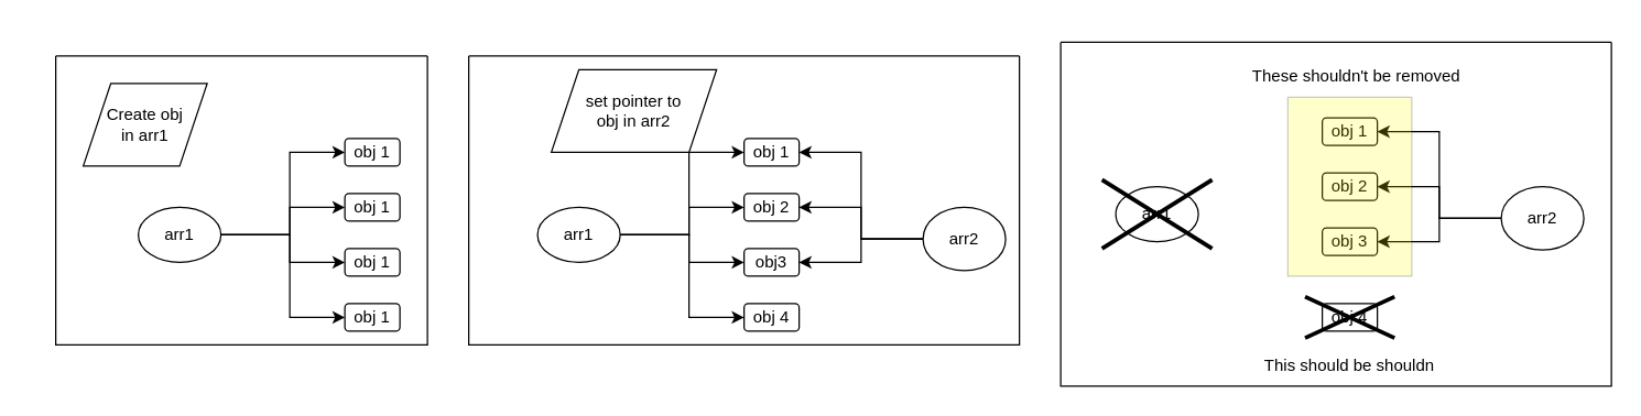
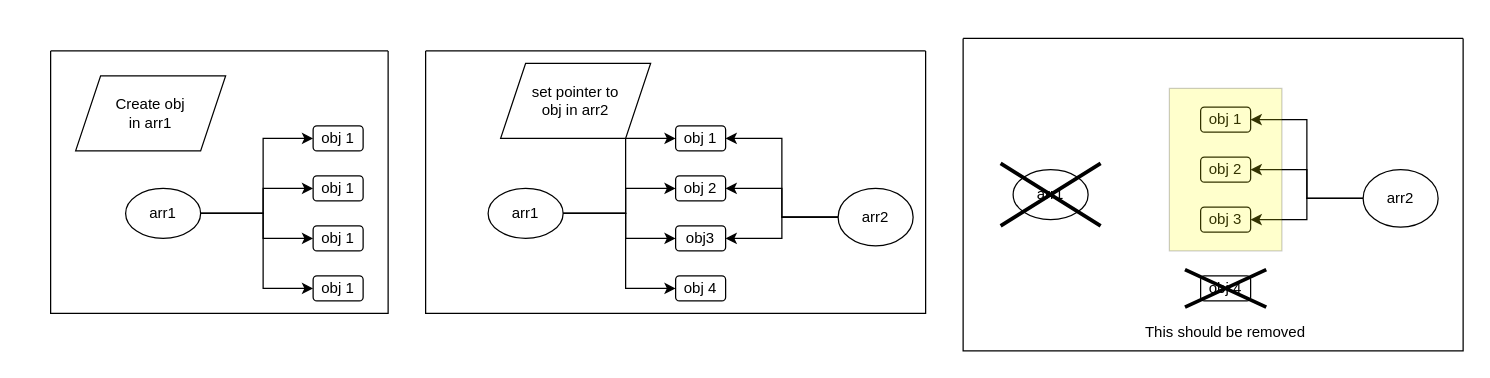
  <mxCell id="0" />
  <mxCell id="1" parent="0" />
  <mxCell id="2" value="" style="group" parent="1" vertex="1" connectable="0"><mxGeometry y="20" width="310" height="250" as="geometry" x="20" /></mxCell>
  <mxCell id="3" value="obj 1" style="rounded=1;whiteSpace=wrap;html=1;" parent="2" vertex="1"><mxGeometry x="230" y="80" width="40" height="20" as="geometry" /></mxCell>
  <mxCell id="4" value="obj 1" style="rounded=1;whiteSpace=wrap;html=1;" parent="2" vertex="1"><mxGeometry x="230" y="120" width="40" height="20" as="geometry" /></mxCell>
  <mxCell id="5" value="obj 1" style="rounded=1;whiteSpace=wrap;html=1;" parent="2" vertex="1"><mxGeometry x="230" y="160" width="40" height="20" as="geometry" /></mxCell>
  <mxCell id="6" value="obj 1" style="rounded=1;whiteSpace=wrap;html=1;" parent="2" vertex="1"><mxGeometry x="230" y="200" width="40" height="20" as="geometry" /></mxCell>
  <mxCell id="7" style="edgeStyle=orthogonalEdgeStyle;rounded=0;orthogonalLoop=1;jettySize=auto;html=1;entryX=0;entryY=0.5;entryDx=0;entryDy=0;" parent="2" source="10" target="4" edge="1"><mxGeometry relative="1" as="geometry"><Array as="points"><mxPoint x="190" y="150" /><mxPoint x="190" y="130" /></Array></mxGeometry></mxCell>
  <mxCell id="8" style="edgeStyle=orthogonalEdgeStyle;rounded=0;orthogonalLoop=1;jettySize=auto;html=1;entryX=0;entryY=0.5;entryDx=0;entryDy=0;" parent="2" source="10" target="5" edge="1"><mxGeometry relative="1" as="geometry"><Array as="points"><mxPoint x="190" y="150" /><mxPoint x="190" y="170" /></Array></mxGeometry></mxCell>
  <mxCell id="9" style="edgeStyle=orthogonalEdgeStyle;rounded=0;orthogonalLoop=1;jettySize=auto;html=1;entryX=0;entryY=0.5;entryDx=0;entryDy=0;" parent="2" source="10" target="6" edge="1"><mxGeometry relative="1" as="geometry"><Array as="points"><mxPoint x="190" y="150" /><mxPoint x="190" y="210" /></Array></mxGeometry></mxCell>
  <mxCell id="10" value="arr1" style="ellipse;whiteSpace=wrap;html=1;" parent="2" vertex="1"><mxGeometry x="80" y="130" width="60" height="40" as="geometry" /></mxCell>
  <mxCell id="11" value="" style="endArrow=classic;html=1;rounded=0;exitX=1;exitY=0.5;exitDx=0;exitDy=0;entryX=0;entryY=0.5;entryDx=0;entryDy=0;edgeStyle=orthogonalEdgeStyle;" parent="2" source="10" target="3" edge="1"><mxGeometry width="50" height="50" relative="1" as="geometry"><mxPoint x="240" y="190" as="sourcePoint" /><mxPoint x="290" y="140" as="targetPoint" /><Array as="points"><mxPoint x="190" y="150" /><mxPoint x="190" y="90" /></Array></mxGeometry></mxCell>
- <mxCell id="12" value="Create obj &lt;br&gt;in arr1" style="shape=parallelogram;perimeter=parallelogramPerimeter;whiteSpace=wrap;html=1;fixedSize=1;" parent="2" vertex="1"><mxGeometry x="40" y="40" width="90" height="60" as="geometry" /></mxCell>
+ <mxCell id="12" value="Create obj &lt;br&gt;in arr1" style="shape=parallelogram;perimeter=parallelogramPerimeter;whiteSpace=wrap;html=1;fixedSize=1;" parent="2" vertex="1"><mxGeometry x="40" y="40" width="120" height="60" as="geometry" /></mxCell>
  <mxCell id="13" value="" style="swimlane;startSize=0;fillColor=#FFFF00;container=0;" parent="2" vertex="1"><mxGeometry x="20" y="20" width="270" height="210" as="geometry"><mxRectangle x="20" y="20" width="50" height="40" as="alternateBounds" /></mxGeometry></mxCell>
  <mxCell id="14" value="" style="group" parent="1" vertex="1" connectable="0"><mxGeometry x="340" y="40" width="400" height="210" as="geometry" /></mxCell>
  <mxCell id="15" value="obj 1" style="rounded=1;whiteSpace=wrap;html=1;container=0;" parent="14" vertex="1"><mxGeometry x="200" y="60" width="40" height="20" as="geometry" /></mxCell>
  <mxCell id="16" value="obj 2" style="rounded=1;whiteSpace=wrap;html=1;container=0;" parent="14" vertex="1"><mxGeometry x="200" y="100" width="40" height="20" as="geometry" /></mxCell>
  <mxCell id="17" value="obj3" style="rounded=1;whiteSpace=wrap;html=1;container=0;" parent="14" vertex="1"><mxGeometry x="200" y="140" width="40" height="20" as="geometry" /></mxCell>
  <mxCell id="18" value="obj 4" style="rounded=1;whiteSpace=wrap;html=1;container=0;" parent="14" vertex="1"><mxGeometry x="200" y="180" width="40" height="20" as="geometry" /></mxCell>
  <mxCell id="19" style="edgeStyle=orthogonalEdgeStyle;rounded=0;orthogonalLoop=1;jettySize=auto;html=1;entryX=1;entryY=0.5;entryDx=0;entryDy=0;" parent="14" source="22" target="15" edge="1"><mxGeometry relative="1" as="geometry" /></mxCell>
  <mxCell id="20" style="edgeStyle=orthogonalEdgeStyle;rounded=0;orthogonalLoop=1;jettySize=auto;html=1;exitX=0;exitY=0.5;exitDx=0;exitDy=0;" parent="14" source="22" target="16" edge="1"><mxGeometry relative="1" as="geometry" /></mxCell>
  <mxCell id="21" style="edgeStyle=orthogonalEdgeStyle;rounded=0;orthogonalLoop=1;jettySize=auto;html=1;entryX=1;entryY=0.5;entryDx=0;entryDy=0;" parent="14" source="22" target="17" edge="1"><mxGeometry relative="1" as="geometry" /></mxCell>
  <mxCell id="22" value="arr2" style="ellipse;whiteSpace=wrap;html=1;container=0;" parent="14" vertex="1"><mxGeometry x="330" y="110" width="60" height="46" as="geometry" /></mxCell>
  <mxCell id="23" style="edgeStyle=orthogonalEdgeStyle;rounded=0;orthogonalLoop=1;jettySize=auto;html=1;entryX=0;entryY=0.5;entryDx=0;entryDy=0;" parent="14" source="26" target="16" edge="1"><mxGeometry relative="1" as="geometry"><Array as="points"><mxPoint x="160" y="130" /><mxPoint x="160" y="110" /></Array></mxGeometry></mxCell>
  <mxCell id="24" style="edgeStyle=orthogonalEdgeStyle;rounded=0;orthogonalLoop=1;jettySize=auto;html=1;entryX=0;entryY=0.5;entryDx=0;entryDy=0;" parent="14" source="26" target="17" edge="1"><mxGeometry relative="1" as="geometry"><Array as="points"><mxPoint x="160" y="130" /><mxPoint x="160" y="150" /></Array></mxGeometry></mxCell>
  <mxCell id="25" style="edgeStyle=orthogonalEdgeStyle;rounded=0;orthogonalLoop=1;jettySize=auto;html=1;entryX=0;entryY=0.5;entryDx=0;entryDy=0;" parent="14" source="26" target="18" edge="1"><mxGeometry relative="1" as="geometry"><Array as="points"><mxPoint x="160" y="130" /><mxPoint x="160" y="190" /></Array></mxGeometry></mxCell>
  <mxCell id="26" value="arr1" style="ellipse;whiteSpace=wrap;html=1;container=0;" parent="14" vertex="1"><mxGeometry x="50" y="110" width="60" height="40" as="geometry" /></mxCell>
  <mxCell id="27" value="" style="endArrow=classic;html=1;rounded=0;exitX=1;exitY=0.5;exitDx=0;exitDy=0;entryX=0;entryY=0.5;entryDx=0;entryDy=0;edgeStyle=orthogonalEdgeStyle;" parent="14" source="26" target="15" edge="1"><mxGeometry width="50" height="50" relative="1" as="geometry"><mxPoint x="210" y="170" as="sourcePoint" /><mxPoint x="260" y="120" as="targetPoint" /><Array as="points"><mxPoint x="160" y="130" /><mxPoint x="160" y="70" /></Array></mxGeometry></mxCell>
  <mxCell id="28" value="set pointer to &lt;br&gt;obj in arr2" style="shape=parallelogram;perimeter=parallelogramPerimeter;whiteSpace=wrap;html=1;fixedSize=1;container=0;" parent="14" vertex="1"><mxGeometry x="60" y="10" width="120" height="60" as="geometry" /></mxCell>
  <mxCell id="29" value="" style="swimlane;startSize=0;fillColor=#FFFF00;container=0;" parent="14" vertex="1"><mxGeometry width="400" height="210" as="geometry"><mxRectangle width="50" height="40" as="alternateBounds" /></mxGeometry></mxCell>
  <mxCell id="30" value="" style="group" parent="1" vertex="1" connectable="0"><mxGeometry x="770" y="30" width="400" height="250" as="geometry" /></mxCell>
  <mxCell id="31" value="obj 1" style="rounded=1;whiteSpace=wrap;html=1;container=0;" parent="30" vertex="1"><mxGeometry x="190" y="55" width="40" height="20" as="geometry" /></mxCell>
  <mxCell id="32" value="obj 2" style="rounded=1;whiteSpace=wrap;html=1;container=0;" parent="30" vertex="1"><mxGeometry x="190" y="95" width="40" height="20" as="geometry" /></mxCell>
  <mxCell id="33" value="obj 3" style="rounded=1;whiteSpace=wrap;html=1;container=0;" parent="30" vertex="1"><mxGeometry x="190" y="135" width="40" height="20" as="geometry" /></mxCell>
  <mxCell id="34" value="obj 4" style="rounded=1;whiteSpace=wrap;html=1;container=0;" parent="30" vertex="1"><mxGeometry x="190" y="190" width="40" height="20" as="geometry" /></mxCell>
  <mxCell id="35" style="edgeStyle=orthogonalEdgeStyle;rounded=0;orthogonalLoop=1;jettySize=auto;html=1;entryX=1;entryY=0.5;entryDx=0;entryDy=0;" parent="30" source="38" target="31" edge="1"><mxGeometry relative="1" as="geometry" /></mxCell>
  <mxCell id="36" style="edgeStyle=orthogonalEdgeStyle;rounded=0;orthogonalLoop=1;jettySize=auto;html=1;exitX=0;exitY=0.5;exitDx=0;exitDy=0;" parent="30" source="38" target="32" edge="1"><mxGeometry relative="1" as="geometry" /></mxCell>
  <mxCell id="37" style="edgeStyle=orthogonalEdgeStyle;rounded=0;orthogonalLoop=1;jettySize=auto;html=1;entryX=1;entryY=0.5;entryDx=0;entryDy=0;" parent="30" source="38" target="33" edge="1"><mxGeometry relative="1" as="geometry" /></mxCell>
  <mxCell id="38" value="arr2" style="ellipse;whiteSpace=wrap;html=1;container=0;" parent="30" vertex="1"><mxGeometry x="320" y="105" width="60" height="46" as="geometry" /></mxCell>
  <mxCell id="39" value="arr1" style="ellipse;whiteSpace=wrap;html=1;container=0;" parent="30" vertex="1"><mxGeometry x="40" y="105" width="60" height="40" as="geometry" /></mxCell>
  <mxCell id="40" value="" style="shape=umlDestroy;whiteSpace=wrap;html=1;strokeWidth=3;container=0;" parent="30" vertex="1"><mxGeometry x="30" y="100" width="80" height="50" as="geometry" /></mxCell>
  <mxCell id="41" value="" style="rounded=0;whiteSpace=wrap;html=1;fillColor=#FFFF00;opacity=20;container=0;" parent="30" vertex="1"><mxGeometry x="165" y="40" width="90" height="130" as="geometry" /></mxCell>
- <mxCell id="42" value="These shouldn't be removed" style="text;html=1;strokeColor=none;fillColor=none;align=center;verticalAlign=middle;whiteSpace=wrap;rounded=0;opacity=20;container=0;" parent="30" vertex="1"><mxGeometry x="130" y="10" width="170" height="30" as="geometry" /></mxCell>
  <mxCell id="43" value="" style="shape=umlDestroy;whiteSpace=wrap;html=1;strokeWidth=3;fillColor=#FFFF00;container=0;" parent="30" vertex="1"><mxGeometry x="177.5" y="185" width="65" height="30" as="geometry" /></mxCell>
- <mxCell id="44" value="This should be shouldn" style="text;html=1;strokeColor=none;fillColor=none;align=center;verticalAlign=middle;whiteSpace=wrap;rounded=0;opacity=20;container=0;" parent="30" vertex="1"><mxGeometry x="125" y="220" width="170" height="30" as="geometry" /></mxCell>
+ <mxCell id="44" value="This should be removed" style="text;html=1;strokeColor=none;fillColor=none;align=center;verticalAlign=middle;whiteSpace=wrap;rounded=0;opacity=20;container=0;" parent="30" vertex="1"><mxGeometry x="125" y="220" width="170" height="30" as="geometry" /></mxCell>
  <mxCell id="45" value="" style="swimlane;startSize=0;fillColor=#FFFF00;container=0;" parent="30" vertex="1"><mxGeometry width="400" height="250" as="geometry"><mxRectangle width="50" height="40" as="alternateBounds" /></mxGeometry></mxCell>
